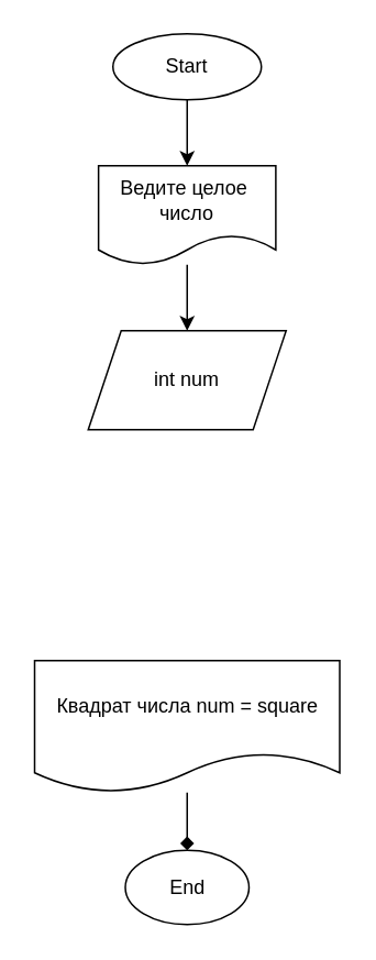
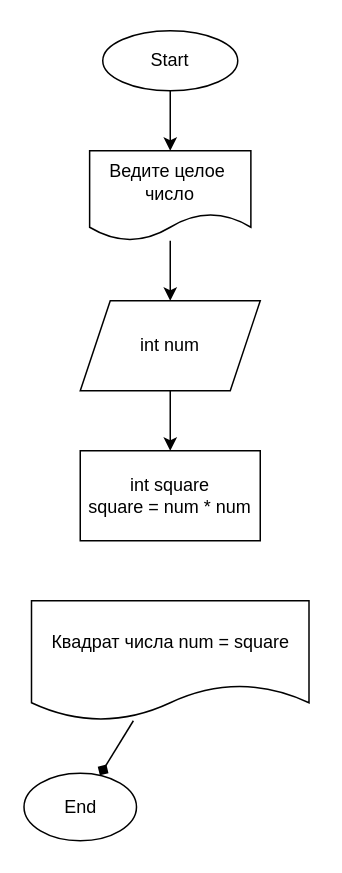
  <mxCell id="0" />
  <mxCell id="1" parent="0" />
  <mxCell id="2" value="" style="edgeStyle=none;html=1;" edge="1" parent="1" source="3" target="5"><mxGeometry relative="1" as="geometry" /></mxCell>
  <mxCell id="3" value="Start" style="ellipse;whiteSpace=wrap;html=1;" vertex="1" parent="1"><mxGeometry x="68" y="20" width="90" height="40" as="geometry" /></mxCell>
  <mxCell id="4" value="" style="edgeStyle=none;html=1;" edge="1" parent="1" source="5" target="7"><mxGeometry relative="1" as="geometry" /></mxCell>
  <mxCell id="5" value="Ведите целое&amp;nbsp;&lt;br&gt;число" style="shape=document;whiteSpace=wrap;html=1;boundedLbl=1;" vertex="1" parent="1"><mxGeometry x="59.25" y="100" width="107.5" height="60" as="geometry" /></mxCell>
+ <mxCell id="6" value="" style="edgeStyle=none;html=1;" edge="1" parent="1" source="7" target="8"><mxGeometry relative="1" as="geometry" /></mxCell>
  <mxCell id="7" value="int num" style="shape=parallelogram;perimeter=parallelogramPerimeter;whiteSpace=wrap;html=1;fixedSize=1;" vertex="1" parent="1"><mxGeometry x="53" y="200" width="120" height="60" as="geometry" /></mxCell>
+ <mxCell id="8" value="int square&lt;br&gt;square = num * num" style="whiteSpace=wrap;html=1;" vertex="1" parent="1"><mxGeometry x="53" y="300" width="120" height="60" as="geometry" /></mxCell>
  <mxCell id="9" value="" style="edgeStyle=none;html=1;endArrow=diamond;" edge="1" parent="1" source="10" target="11"><mxGeometry relative="1" as="geometry" /></mxCell>
  <mxCell id="10" value="Квадрат числа num = square" style="shape=document;whiteSpace=wrap;html=1;boundedLbl=1;" vertex="1" parent="1"><mxGeometry x="20.5" y="400" width="185" height="80" as="geometry" /></mxCell>
- <mxCell id="11" value="End" style="ellipse;whiteSpace=wrap;html=1;" vertex="1" parent="1"><mxGeometry x="75.5" y="515" width="75" height="45" as="geometry" /></mxCell>
+ <mxCell id="11" value="End" style="ellipse;whiteSpace=wrap;html=1;" vertex="1" parent="1"><mxGeometry x="15.5" y="515" width="75" height="45" as="geometry" /></mxCell>
